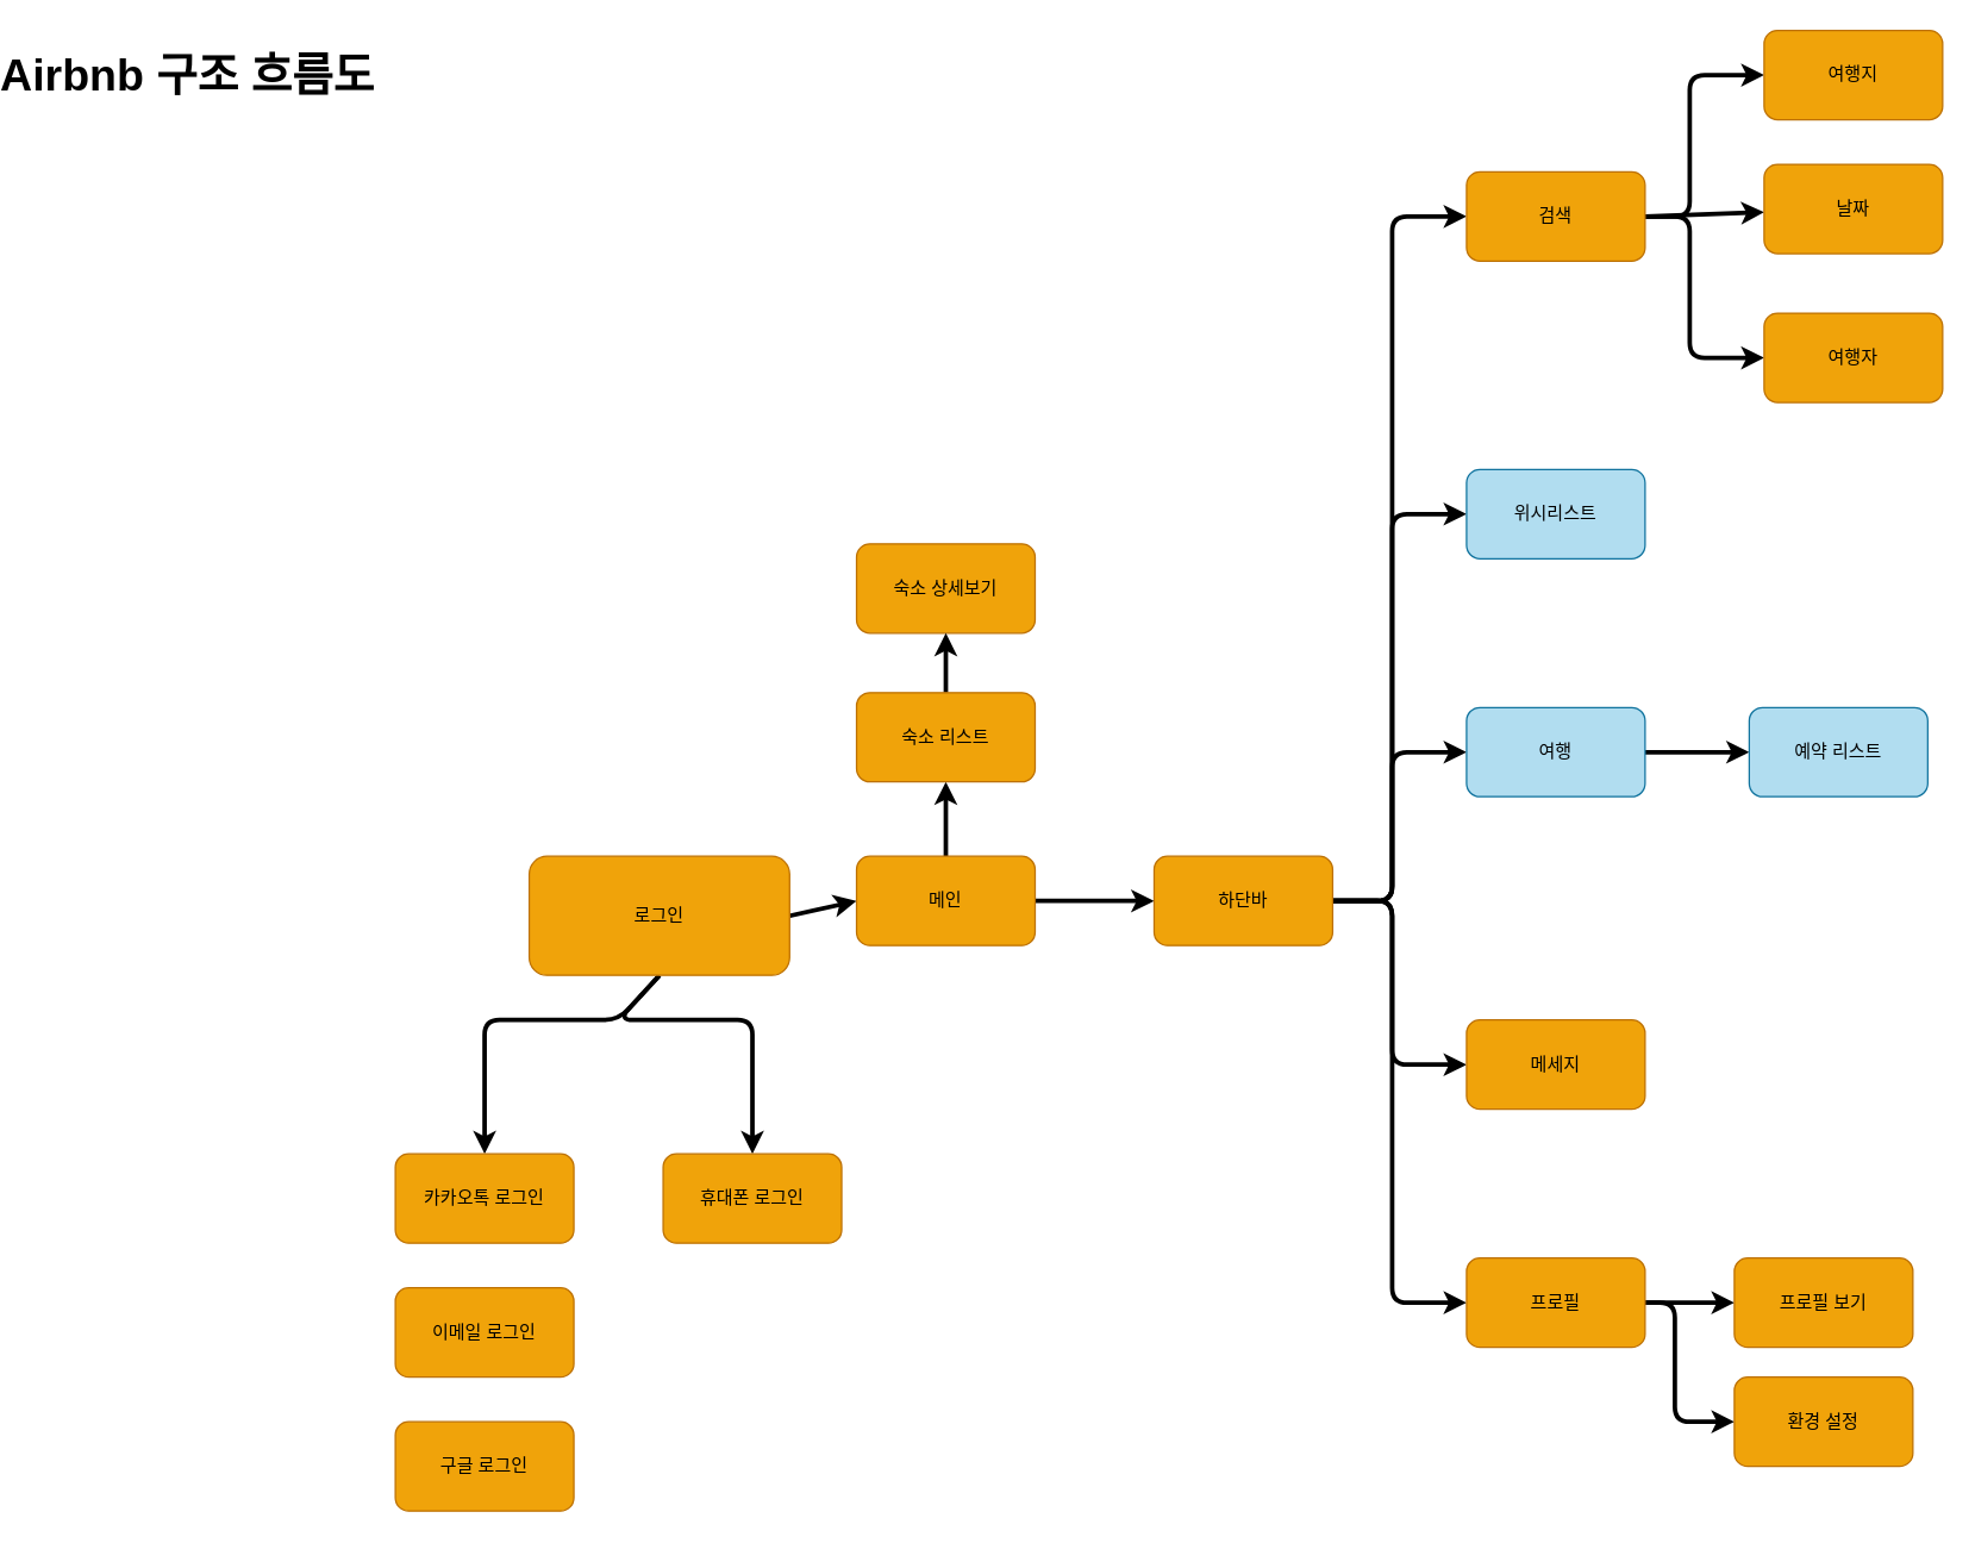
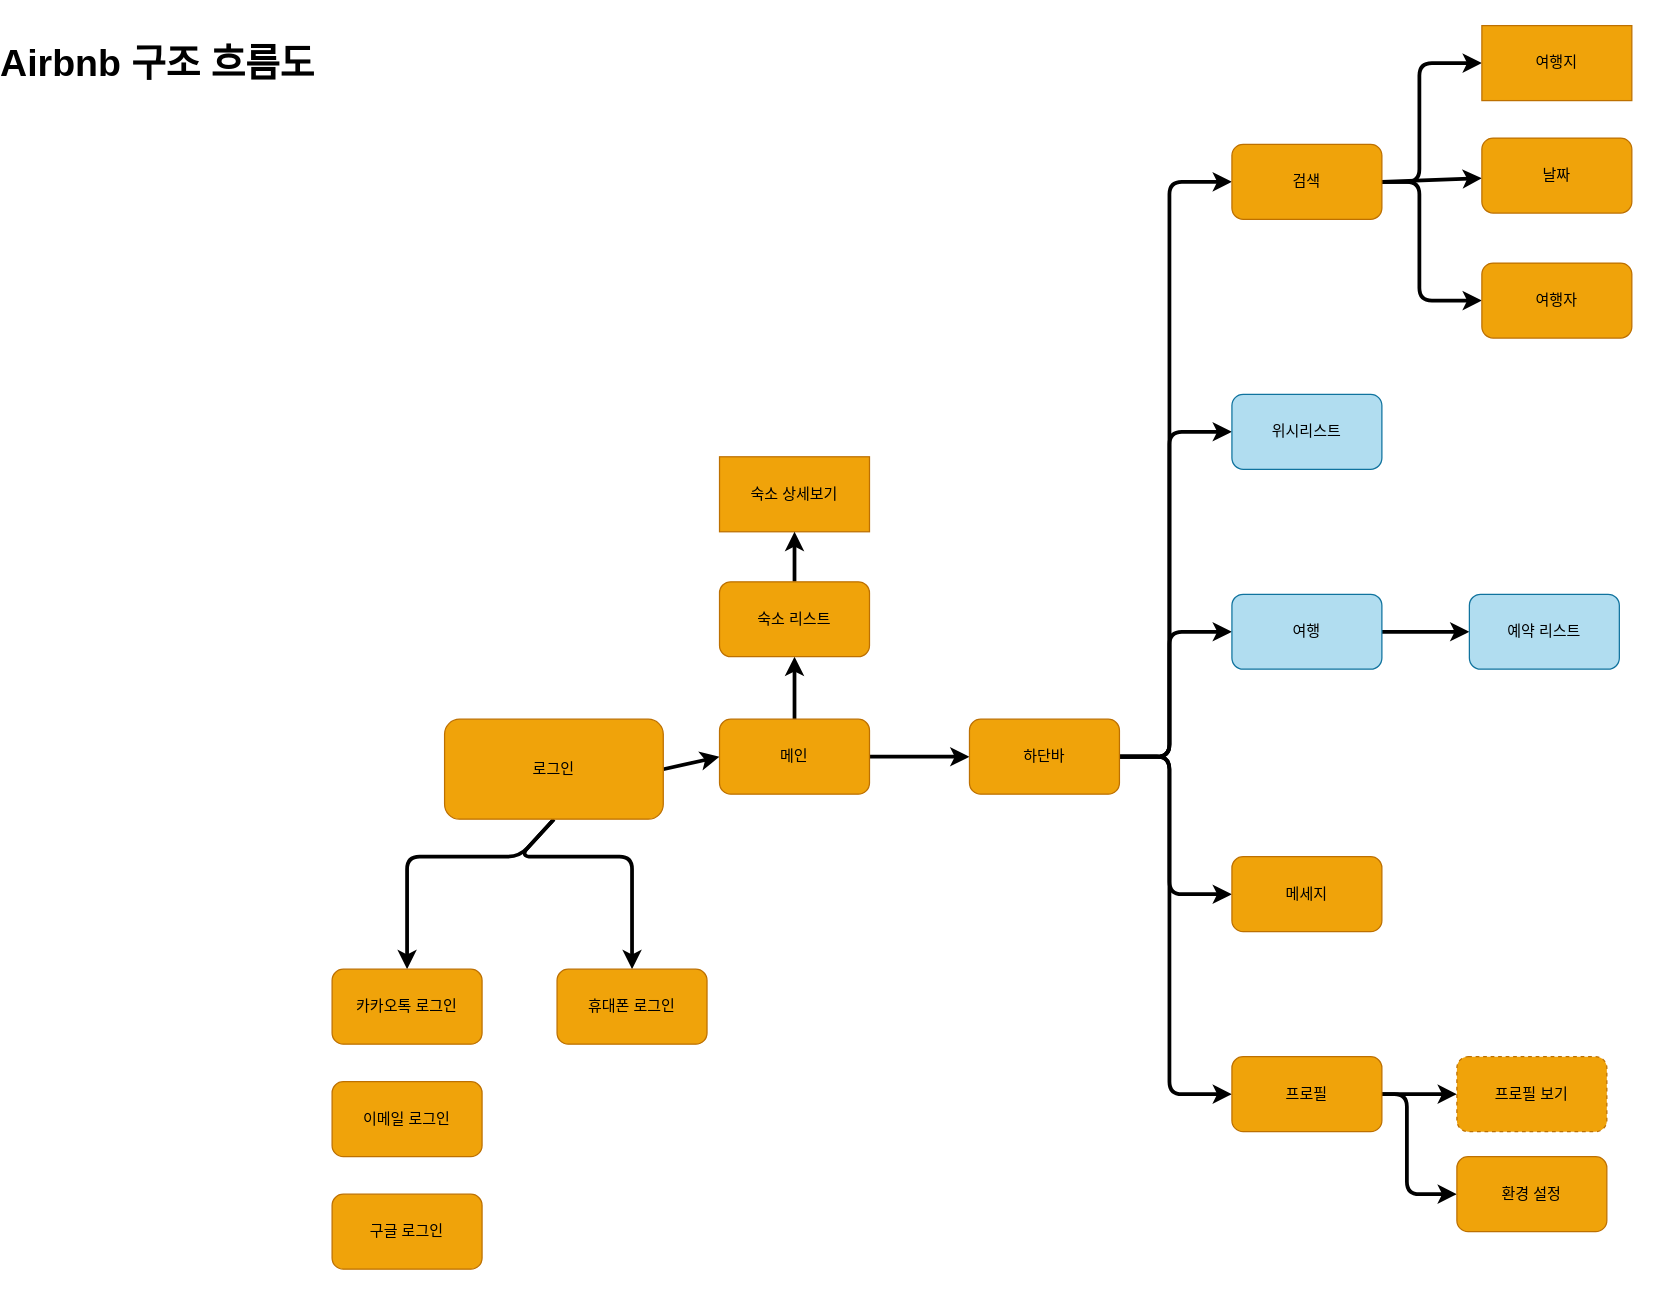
  <mxCell id="0" />
  <mxCell id="1" parent="0" />
  <mxCell id="2" style="edgeStyle=none;html=1;exitX=0.5;exitY=1;exitDx=0;exitDy=0;strokeColor=#000000;jumpSize=6;strokeWidth=3;" edge="1" parent="1" source="5" target="9"><mxGeometry relative="1" as="geometry"><Array as="points"><mxPoint x="360" y="685" /><mxPoint x="270" y="685" /></Array></mxGeometry></mxCell>
  <mxCell id="3" style="edgeStyle=none;jumpSize=6;html=1;exitX=0.5;exitY=1;exitDx=0;exitDy=0;entryX=0.5;entryY=0;entryDx=0;entryDy=0;strokeColor=#000000;strokeWidth=3;" edge="1" parent="1" source="5" target="11"><mxGeometry relative="1" as="geometry"><Array as="points"><mxPoint x="360" y="685" /><mxPoint x="450" y="685" /></Array></mxGeometry></mxCell>
  <mxCell id="4" style="edgeStyle=none;jumpSize=6;html=1;exitX=1;exitY=0.5;exitDx=0;exitDy=0;entryX=0;entryY=0.5;entryDx=0;entryDy=0;strokeColor=#000000;strokeWidth=3;" edge="1" parent="1" source="5" target="8"><mxGeometry relative="1" as="geometry" /></mxCell>
  <mxCell id="5" value="로그인" style="rounded=1;whiteSpace=wrap;html=1;fillColor=#f0a30a;fontColor=#000000;strokeColor=#BD7000;" vertex="1" parent="1"><mxGeometry x="300" y="575" width="175" height="80" as="geometry" /></mxCell>
  <mxCell id="6" style="edgeStyle=none;jumpSize=6;html=1;exitX=0.5;exitY=0;exitDx=0;exitDy=0;entryX=0.5;entryY=1;entryDx=0;entryDy=0;strokeColor=#000000;strokeWidth=3;" edge="1" parent="1" source="8" target="15"><mxGeometry relative="1" as="geometry" /></mxCell>
  <mxCell id="7" style="edgeStyle=none;jumpSize=6;html=1;exitX=1;exitY=0.5;exitDx=0;exitDy=0;strokeColor=#000000;strokeWidth=3;" edge="1" parent="1" source="8" target="21"><mxGeometry relative="1" as="geometry" /></mxCell>
  <mxCell id="8" value="메인" style="rounded=1;whiteSpace=wrap;html=1;fillColor=#f0a30a;fontColor=#000000;strokeColor=#BD7000;" vertex="1" parent="1"><mxGeometry x="520" y="575" width="120" height="60" as="geometry" /></mxCell>
  <mxCell id="9" value="카카오톡 로그인" style="rounded=1;whiteSpace=wrap;html=1;fillColor=#f0a30a;fontColor=#000000;strokeColor=#BD7000;" vertex="1" parent="1"><mxGeometry x="210" y="775" width="120" height="60" as="geometry" /></mxCell>
  <mxCell id="10" value="이메일 로그인" style="rounded=1;whiteSpace=wrap;html=1;fillColor=#f0a30a;fontColor=#000000;strokeColor=#BD7000;" vertex="1" parent="1"><mxGeometry x="210" y="865" width="120" height="60" as="geometry" /></mxCell>
  <mxCell id="11" value="휴대폰 로그인" style="rounded=1;whiteSpace=wrap;html=1;fillColor=#f0a30a;fontColor=#000000;strokeColor=#BD7000;" vertex="1" parent="1"><mxGeometry x="390" y="775" width="120" height="60" as="geometry" /></mxCell>
  <mxCell id="12" value="구글 로그인" style="rounded=1;whiteSpace=wrap;html=1;fillColor=#f0a30a;fontColor=#000000;strokeColor=#BD7000;" vertex="1" parent="1"><mxGeometry x="210" y="955" width="120" height="60" as="geometry" /></mxCell>
- <mxCell id="13" value="숙소 상세보기" style="rounded=1;whiteSpace=wrap;html=1;fillColor=#f0a30a;fontColor=#000000;strokeColor=#BD7000;" vertex="1" parent="1"><mxGeometry x="520" y="365" width="120" height="60" as="geometry" /></mxCell>
+ <mxCell id="13" value="숙소 상세보기" style="whiteSpace=wrap;html=1;fillColor=#f0a30a;fontColor=#000000;strokeColor=#BD7000;rounded=0;" vertex="1" parent="1"><mxGeometry x="520" y="365" width="120" height="60" as="geometry" /></mxCell>
  <mxCell id="14" style="edgeStyle=none;jumpSize=6;html=1;exitX=0.5;exitY=0;exitDx=0;exitDy=0;entryX=0.5;entryY=1;entryDx=0;entryDy=0;strokeColor=#000000;strokeWidth=3;" edge="1" parent="1" source="15" target="13"><mxGeometry relative="1" as="geometry" /></mxCell>
  <mxCell id="15" value="숙소 리스트" style="rounded=1;whiteSpace=wrap;html=1;fillColor=#f0a30a;fontColor=#000000;strokeColor=#BD7000;" vertex="1" parent="1"><mxGeometry x="520" y="465" width="120" height="60" as="geometry" /></mxCell>
  <mxCell id="16" style="edgeStyle=none;jumpSize=6;html=1;exitX=1;exitY=0.5;exitDx=0;exitDy=0;entryX=0;entryY=0.5;entryDx=0;entryDy=0;strokeColor=#000000;strokeWidth=3;" edge="1" parent="1" source="21" target="27"><mxGeometry relative="1" as="geometry"><Array as="points"><mxPoint x="880" y="605" /><mxPoint x="880" y="505" /></Array></mxGeometry></mxCell>
  <mxCell id="17" style="edgeStyle=none;jumpSize=6;html=1;exitX=1;exitY=0.5;exitDx=0;exitDy=0;entryX=0;entryY=0.5;entryDx=0;entryDy=0;strokeColor=#000000;strokeWidth=3;" edge="1" parent="1" source="21" target="28"><mxGeometry relative="1" as="geometry"><Array as="points"><mxPoint x="880" y="605" /><mxPoint x="880" y="345" /></Array></mxGeometry></mxCell>
  <mxCell id="18" style="edgeStyle=none;jumpSize=6;html=1;exitX=1;exitY=0.5;exitDx=0;exitDy=0;entryX=0;entryY=0.5;entryDx=0;entryDy=0;strokeColor=#000000;strokeWidth=3;" edge="1" parent="1" source="21" target="25"><mxGeometry relative="1" as="geometry"><Array as="points"><mxPoint x="880" y="605" /><mxPoint x="880" y="715" /></Array></mxGeometry></mxCell>
  <mxCell id="19" style="edgeStyle=none;jumpSize=6;html=1;exitX=1;exitY=0.5;exitDx=0;exitDy=0;entryX=0;entryY=0.5;entryDx=0;entryDy=0;strokeColor=#000000;strokeWidth=3;" edge="1" parent="1" source="21" target="24"><mxGeometry relative="1" as="geometry"><Array as="points"><mxPoint x="880" y="605" /><mxPoint x="880" y="875" /></Array></mxGeometry></mxCell>
  <mxCell id="20" style="edgeStyle=none;jumpSize=6;html=1;exitX=1;exitY=0.5;exitDx=0;exitDy=0;entryX=0;entryY=0.5;entryDx=0;entryDy=0;strokeColor=#000000;strokeWidth=3;" edge="1" parent="1" source="21" target="34"><mxGeometry relative="1" as="geometry"><Array as="points"><mxPoint x="880" y="605" /><mxPoint x="880" y="145" /></Array></mxGeometry></mxCell>
  <mxCell id="21" value="하단바" style="rounded=1;whiteSpace=wrap;html=1;fillColor=#f0a30a;fontColor=#000000;strokeColor=#BD7000;" vertex="1" parent="1"><mxGeometry x="720" y="575" width="120" height="60" as="geometry" /></mxCell>
  <mxCell id="22" style="edgeStyle=none;jumpSize=6;html=1;exitX=1;exitY=0.5;exitDx=0;exitDy=0;strokeColor=#000000;strokeWidth=3;" edge="1" parent="1" source="24" target="29"><mxGeometry relative="1" as="geometry" /></mxCell>
  <mxCell id="23" style="edgeStyle=none;jumpSize=6;html=1;exitX=1;exitY=0.5;exitDx=0;exitDy=0;entryX=0;entryY=0.5;entryDx=0;entryDy=0;strokeColor=#000000;strokeWidth=3;" edge="1" parent="1" source="24" target="30"><mxGeometry relative="1" as="geometry"><Array as="points"><mxPoint x="1070" y="875" /><mxPoint x="1070" y="955" /></Array></mxGeometry></mxCell>
  <mxCell id="24" value="프로필" style="rounded=1;whiteSpace=wrap;html=1;fillColor=#f0a30a;fontColor=#000000;strokeColor=#BD7000;" vertex="1" parent="1"><mxGeometry x="930" y="845" width="120" height="60" as="geometry" /></mxCell>
  <mxCell id="25" value="메세지" style="rounded=1;whiteSpace=wrap;html=1;fillColor=#f0a30a;fontColor=#000000;strokeColor=#BD7000;" vertex="1" parent="1"><mxGeometry x="930" y="685" width="120" height="60" as="geometry" /></mxCell>
  <mxCell id="26" style="edgeStyle=none;jumpSize=6;html=1;exitX=1;exitY=0.5;exitDx=0;exitDy=0;strokeColor=#000000;strokeWidth=3;" edge="1" parent="1" source="27" target="38"><mxGeometry relative="1" as="geometry" /></mxCell>
  <mxCell id="27" value="여행" style="rounded=1;whiteSpace=wrap;html=1;fillColor=#b1ddf0;strokeColor=#10739e;" vertex="1" parent="1"><mxGeometry x="930" y="475" width="120" height="60" as="geometry" /></mxCell>
  <mxCell id="28" value="위시리스트" style="rounded=1;whiteSpace=wrap;html=1;fillColor=#b1ddf0;strokeColor=#10739e;" vertex="1" parent="1"><mxGeometry x="930" y="315" width="120" height="60" as="geometry" /></mxCell>
- <mxCell id="29" value="프로필 보기" style="rounded=1;whiteSpace=wrap;html=1;fillColor=#f0a30a;fontColor=#000000;strokeColor=#BD7000;" vertex="1" parent="1"><mxGeometry x="1110" y="845" width="120" height="60" as="geometry" /></mxCell>
+ <mxCell id="29" value="프로필 보기" style="rounded=1;whiteSpace=wrap;html=1;fillColor=#f0a30a;fontColor=#000000;strokeColor=#BD7000;dashed=1;" vertex="1" parent="1"><mxGeometry x="1110" y="845" width="120" height="60" as="geometry" /></mxCell>
  <mxCell id="30" value="환경 설정" style="rounded=1;whiteSpace=wrap;html=1;fillColor=#f0a30a;fontColor=#000000;strokeColor=#BD7000;" vertex="1" parent="1"><mxGeometry x="1110" y="925" width="120" height="60" as="geometry" /></mxCell>
  <mxCell id="31" style="edgeStyle=none;jumpSize=6;html=1;exitX=1;exitY=0.5;exitDx=0;exitDy=0;entryX=0;entryY=0.5;entryDx=0;entryDy=0;strokeColor=#000000;strokeWidth=3;" edge="1" parent="1" source="34" target="35"><mxGeometry relative="1" as="geometry"><Array as="points"><mxPoint x="1080" y="145" /><mxPoint x="1080" y="50" /></Array></mxGeometry></mxCell>
  <mxCell id="32" style="edgeStyle=none;jumpSize=6;html=1;exitX=1;exitY=0.5;exitDx=0;exitDy=0;strokeColor=#000000;strokeWidth=3;" edge="1" parent="1" source="34" target="37"><mxGeometry relative="1" as="geometry" /></mxCell>
  <mxCell id="33" style="edgeStyle=none;jumpSize=6;html=1;exitX=1;exitY=0.5;exitDx=0;exitDy=0;entryX=0;entryY=0.5;entryDx=0;entryDy=0;strokeColor=#000000;strokeWidth=3;" edge="1" parent="1" source="34" target="36"><mxGeometry relative="1" as="geometry"><Array as="points"><mxPoint x="1080" y="145" /><mxPoint x="1080" y="240" /></Array></mxGeometry></mxCell>
  <mxCell id="34" value="검색" style="rounded=1;whiteSpace=wrap;html=1;fillColor=#f0a30a;fontColor=#000000;strokeColor=#BD7000;" vertex="1" parent="1"><mxGeometry x="930" y="115" width="120" height="60" as="geometry" /></mxCell>
- <mxCell id="35" value="여행지" style="rounded=1;whiteSpace=wrap;html=1;fillColor=#f0a30a;fontColor=#000000;strokeColor=#BD7000;" vertex="1" parent="1"><mxGeometry x="1130" y="20" width="120" height="60" as="geometry" /></mxCell>
+ <mxCell id="35" value="여행지" style="whiteSpace=wrap;html=1;fillColor=#f0a30a;fontColor=#000000;strokeColor=#BD7000;rounded=0;" vertex="1" parent="1"><mxGeometry x="1130" y="20" width="120" height="60" as="geometry" /></mxCell>
  <mxCell id="36" value="여행자" style="rounded=1;whiteSpace=wrap;html=1;fillColor=#f0a30a;fontColor=#000000;strokeColor=#BD7000;" vertex="1" parent="1"><mxGeometry x="1130" y="210" width="120" height="60" as="geometry" /></mxCell>
  <mxCell id="37" value="날짜" style="rounded=1;whiteSpace=wrap;html=1;fillColor=#f0a30a;fontColor=#000000;strokeColor=#BD7000;" vertex="1" parent="1"><mxGeometry x="1130" y="110" width="120" height="60" as="geometry" /></mxCell>
  <mxCell id="38" value="예약 리스트" style="rounded=1;whiteSpace=wrap;html=1;fillColor=#b1ddf0;strokeColor=#10739e;" vertex="1" parent="1"><mxGeometry x="1120" y="475" width="120" height="60" as="geometry" /></mxCell>
  <mxCell id="39" value="&lt;font color=&quot;#000000&quot; style=&quot;font-size: 30px;&quot;&gt;Airbnb 구조 흐름도&lt;/font&gt;" style="text;strokeColor=none;fillColor=none;html=1;fontSize=30;fontStyle=1;verticalAlign=middle;align=center;" vertex="1" parent="1"><mxGeometry x="20" y="30" width="100" height="40" as="geometry" /></mxCell>
